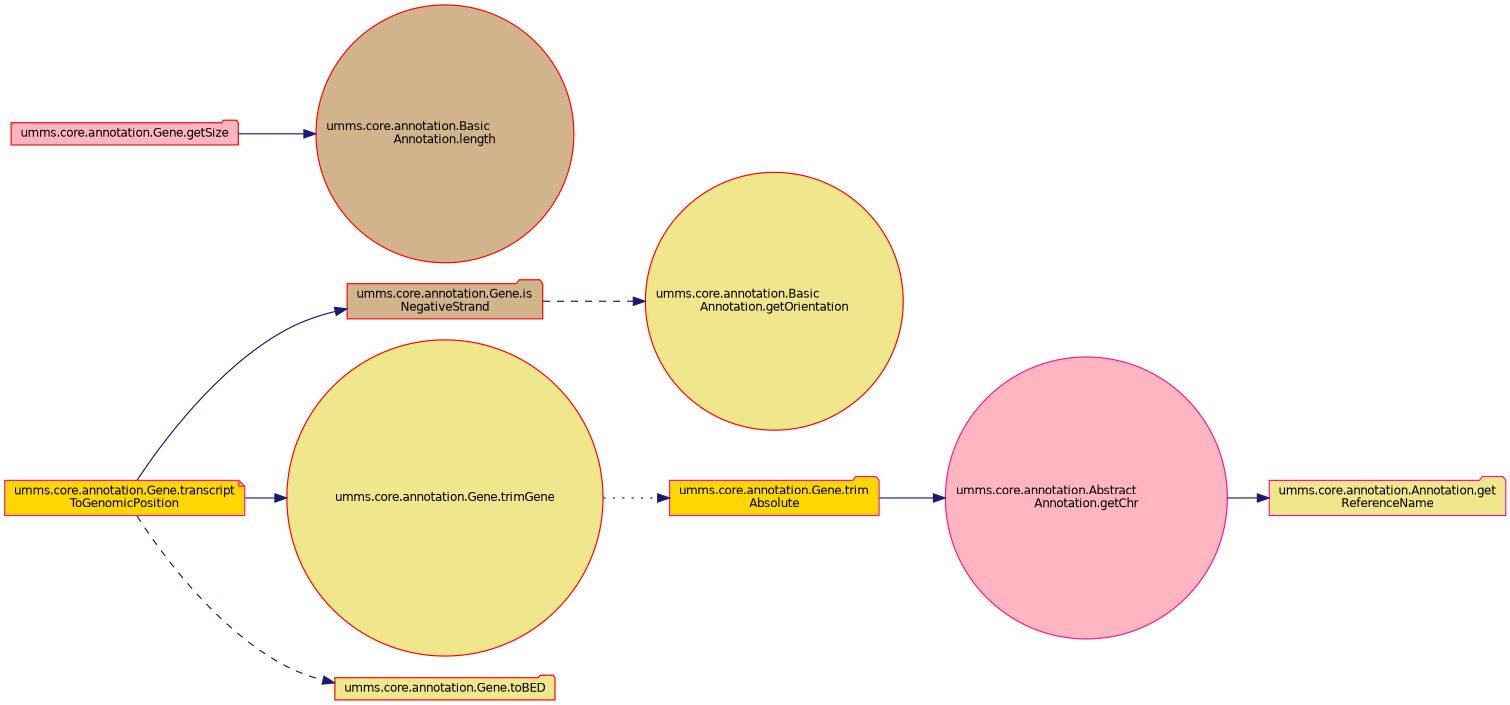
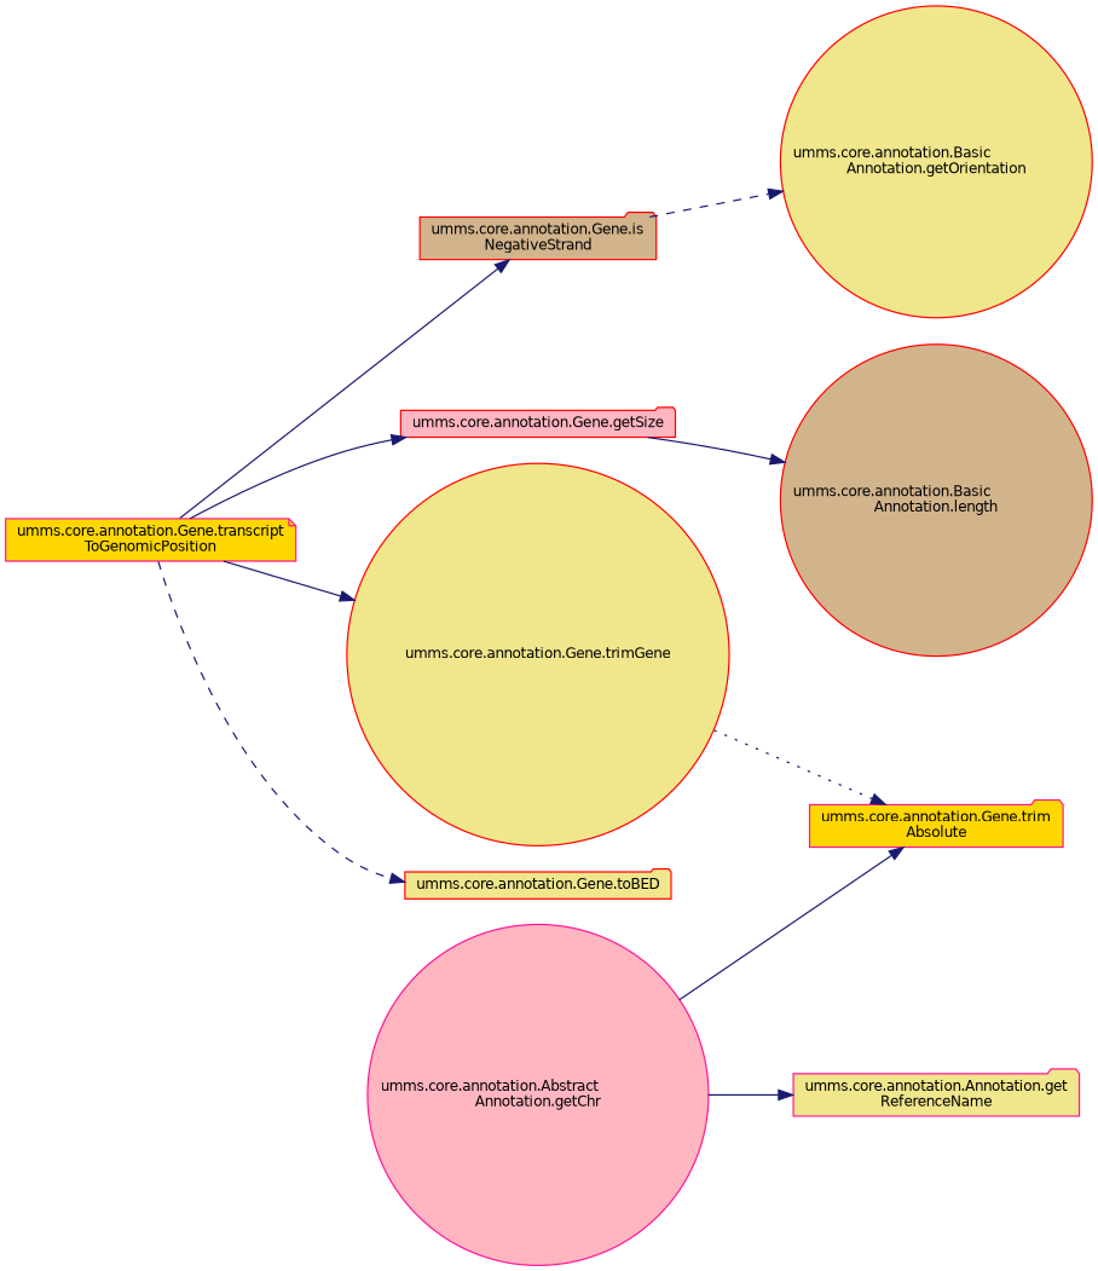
  digraph {
    rankdir=LR
    node [color=red fillcolor=khaki fontname=Helvetica fontsize=10 shape=folder style=filled]
    edge [color=midnightblue fontname=Helvetica fontsize=10 labelfontname=Helvetica labelfontsize=10 style=solid]
    n1 [color=deeppink fillcolor=gold fontcolor=black height=0.2 label="umms.core.annotation.Gene.transcript\lToGenomicPosition" shape=note width=0.4]
    n2 [fillcolor=tan height=0.2 label="umms.core.annotation.Gene.is\lNegativeStrand" width=0.4]
    n3 [fillcolor=lightpink height=0.2 label="umms.core.annotation.Gene.getSize" width=0.4]
    n4 [height=0.2 label="umms.core.annotation.Gene.trimGene" shape=circle width=0.4]
    n5 [height=0.2 label="umms.core.annotation.Gene.toBED" width=0.4]
    n6 [height=0.2 label="umms.core.annotation.Basic\lAnnotation.getOrientation" shape=circle width=0.4]
    n7 [fillcolor=tan height=0.2 label="umms.core.annotation.Basic\lAnnotation.length" shape=circle width=0.4]
    n8 [color=deeppink fillcolor=gold height=0.2 label="umms.core.annotation.Gene.trim\lAbsolute" width=0.4]
    n9 [color=deeppink fillcolor=lightpink height=0.2 label="umms.core.annotation.Abstract\lAnnotation.getChr" shape=circle width=0.4]
    n10 [color=deeppink height=0.2 label="umms.core.annotation.Annotation.get\lReferenceName" width=0.4]
    n1 -> n2
+   n1 -> n3
    n1 -> n4
    n1 -> n5 [style=dashed]
    n2 -> n6 [style=dashed]
    n3 -> n7
    n4 -> n8 [style=dotted]
-   n8 -> n9
+   n9 -> n8
    n9 -> n10
  }
